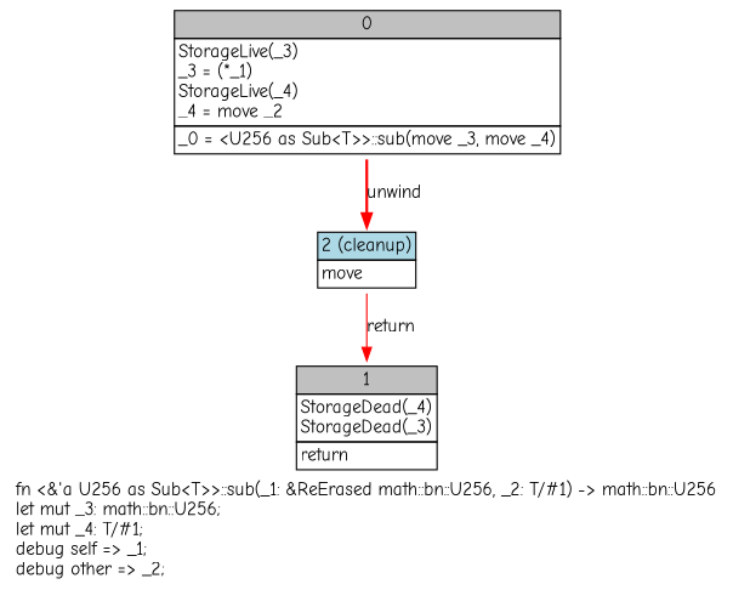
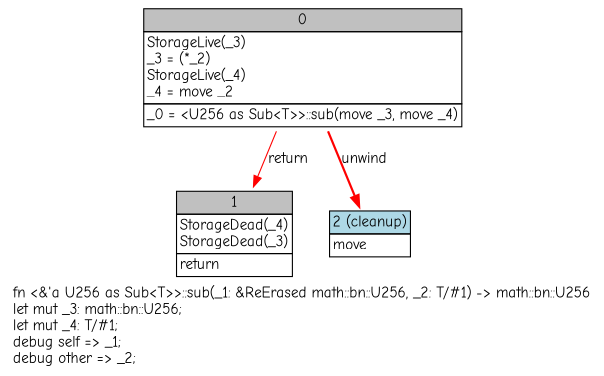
  digraph {
    fontname="Comic Neue"
    label=<fn &lt;&amp;'a U256 as Sub&lt;T&gt;&gt;::sub(_1: &amp;ReErased math::bn::U256, _2: T/#1) -&gt; math::bn::U256<br align="left"/>let mut _3: math::bn::U256;<br align="left"/>let mut _4: T/#1;<br align="left"/>debug self =&gt; _1;<br align="left"/>debug other =&gt; _2;<br align="left"/>>
    node [fontname="Comic Neue" shape=none]
    edge [color=red fontname="Comic Neue"]
-   n1 [label=<<table border="0" cellborder="1" cellspacing="0"><tr><td bgcolor="gray" align="center" colspan="1">0</td></tr><tr><td align="left" balign="left">StorageLive(_3)<br/>_3 = (*_1)<br/>StorageLive(_4)<br/>_4 = move _2<br/></td></tr><tr><td align="left">_0 = &lt;U256 as Sub&lt;T&gt;&gt;::sub(move _3, move _4)</td></tr></table>>]
+   n1 [label=<<table border="0" cellborder="1" cellspacing="0"><tr><td bgcolor="gray" align="center" colspan="1">0</td></tr><tr><td align="left" balign="left">StorageLive(_3)<br/>_3 = (*_2)<br/>StorageLive(_4)<br/>_4 = move _2<br/></td></tr><tr><td align="left">_0 = &lt;U256 as Sub&lt;T&gt;&gt;::sub(move _3, move _4)</td></tr></table>>]
    n2 [label=<<table border="0" cellborder="1" cellspacing="0"><tr><td bgcolor="gray" align="center" colspan="1">1</td></tr><tr><td align="left" balign="left">StorageDead(_4)<br/>StorageDead(_3)<br/></td></tr><tr><td align="left">return</td></tr></table>>]
    n3 [label=<<table border="0" cellborder="1" cellspacing="0"><tr><td bgcolor="lightblue" align="center" colspan="1">2 (cleanup)</td></tr><tr><td align="left">move</td></tr></table>>]
-   n3 -> n2 [label=return style=solid]
+   n1 -> n2 [label=return style=solid]
    n1 -> n3 [label=unwind style=bold]
  }
